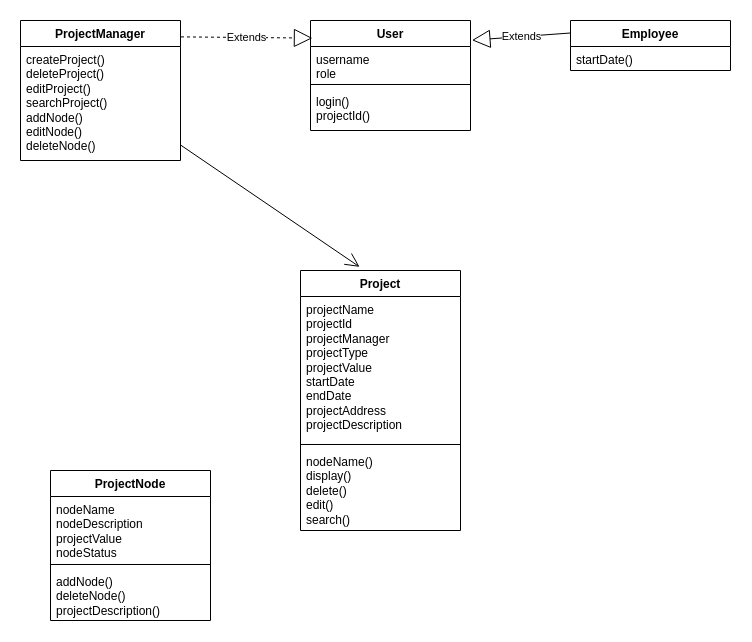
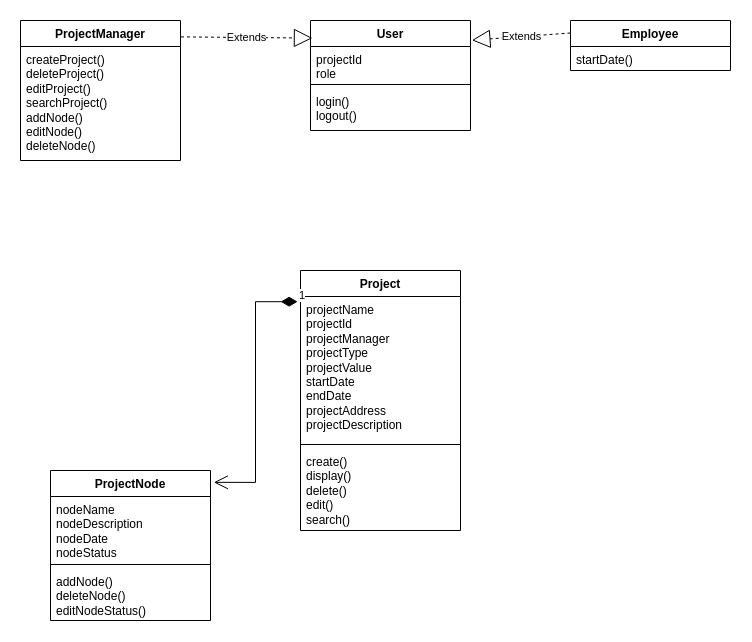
  <mxCell id="0" />
  <mxCell id="1" parent="0" />
  <mxCell id="2" value="Project" style="swimlane;fontStyle=1;align=center;verticalAlign=top;childLayout=stackLayout;horizontal=1;startSize=26;horizontalStack=0;resizeParent=1;resizeParentMax=0;resizeLast=0;collapsible=1;marginBottom=0;whiteSpace=wrap;html=1;" parent="1" vertex="1"><mxGeometry x="300" y="270" width="160" height="260" as="geometry"><mxRectangle x="340" y="280" width="80" height="30" as="alternateBounds" /></mxGeometry></mxCell>
  <mxCell id="3" value="&lt;div&gt;&lt;div&gt;projectName&amp;nbsp;&lt;br&gt;projectId&amp;nbsp;&lt;br&gt;projectManager&lt;br&gt;projectType&lt;br&gt;projectValue&amp;nbsp;&amp;nbsp;&lt;br&gt;startDate&amp;nbsp;&lt;br&gt;endDate&amp;nbsp;&lt;br&gt;projectAddress&lt;br&gt;projectDescription&amp;nbsp;&lt;br&gt;&lt;/div&gt;&lt;/div&gt;" style="text;strokeColor=none;fillColor=none;align=left;verticalAlign=top;spacingLeft=4;spacingRight=4;overflow=hidden;rotatable=0;points=[[0,0.5],[1,0.5]];portConstraint=eastwest;whiteSpace=wrap;html=1;" parent="2" vertex="1"><mxGeometry y="26" width="160" height="144" as="geometry" /></mxCell>
  <mxCell id="4" value="" style="line;strokeWidth=1;fillColor=none;align=left;verticalAlign=middle;spacingTop=-1;spacingLeft=3;spacingRight=3;rotatable=0;labelPosition=right;points=[];portConstraint=eastwest;strokeColor=inherit;" parent="2" vertex="1"><mxGeometry y="170" width="160" height="8" as="geometry" /></mxCell>
- <mxCell id="5" value="nodeName()&lt;div&gt;display()&lt;/div&gt;&lt;div&gt;delete()&lt;/div&gt;&lt;div&gt;edit()&lt;/div&gt;&lt;div&gt;search()&lt;/div&gt;" style="text;strokeColor=none;fillColor=none;align=left;verticalAlign=top;spacingLeft=4;spacingRight=4;overflow=hidden;rotatable=0;points=[[0,0.5],[1,0.5]];portConstraint=eastwest;whiteSpace=wrap;html=1;" parent="2" vertex="1"><mxGeometry y="178" width="160" height="82" as="geometry" /></mxCell>
+ <mxCell id="5" value="create()&lt;div&gt;display()&lt;/div&gt;&lt;div&gt;delete()&lt;/div&gt;&lt;div&gt;edit()&lt;/div&gt;&lt;div&gt;search()&lt;/div&gt;" style="text;strokeColor=none;fillColor=none;align=left;verticalAlign=top;spacingLeft=4;spacingRight=4;overflow=hidden;rotatable=0;points=[[0,0.5],[1,0.5]];portConstraint=eastwest;whiteSpace=wrap;html=1;" parent="2" vertex="1"><mxGeometry y="178" width="160" height="82" as="geometry" /></mxCell>
  <mxCell id="6" value="User" style="swimlane;fontStyle=1;align=center;verticalAlign=top;childLayout=stackLayout;horizontal=1;startSize=26;horizontalStack=0;resizeParent=1;resizeParentMax=0;resizeLast=0;collapsible=1;marginBottom=0;whiteSpace=wrap;html=1;" parent="1" vertex="1"><mxGeometry x="310" y="20" width="160" height="110" as="geometry" /></mxCell>
- <mxCell id="7" value="username&lt;div&gt;role&lt;/div&gt;" style="text;strokeColor=none;fillColor=none;align=left;verticalAlign=top;spacingLeft=4;spacingRight=4;overflow=hidden;rotatable=0;points=[[0,0.5],[1,0.5]];portConstraint=eastwest;whiteSpace=wrap;html=1;" parent="6" vertex="1"><mxGeometry y="26" width="160" height="34" as="geometry" /></mxCell>
+ <mxCell id="7" value="projectId&lt;div&gt;role&lt;/div&gt;" style="text;strokeColor=none;fillColor=none;align=left;verticalAlign=top;spacingLeft=4;spacingRight=4;overflow=hidden;rotatable=0;points=[[0,0.5],[1,0.5]];portConstraint=eastwest;whiteSpace=wrap;html=1;" parent="6" vertex="1"><mxGeometry y="26" width="160" height="34" as="geometry" /></mxCell>
  <mxCell id="8" value="" style="line;strokeWidth=1;fillColor=none;align=left;verticalAlign=middle;spacingTop=-1;spacingLeft=3;spacingRight=3;rotatable=0;labelPosition=right;points=[];portConstraint=eastwest;strokeColor=inherit;" parent="6" vertex="1"><mxGeometry y="60" width="160" height="8" as="geometry" /></mxCell>
- <mxCell id="9" value="login()&lt;div&gt;projectId()&lt;/div&gt;" style="text;strokeColor=none;fillColor=none;align=left;verticalAlign=top;spacingLeft=4;spacingRight=4;overflow=hidden;rotatable=0;points=[[0,0.5],[1,0.5]];portConstraint=eastwest;whiteSpace=wrap;html=1;" parent="6" vertex="1"><mxGeometry y="68" width="160" height="42" as="geometry" /></mxCell>
+ <mxCell id="9" value="login()&lt;div&gt;logout()&lt;/div&gt;" style="text;strokeColor=none;fillColor=none;align=left;verticalAlign=top;spacingLeft=4;spacingRight=4;overflow=hidden;rotatable=0;points=[[0,0.5],[1,0.5]];portConstraint=eastwest;whiteSpace=wrap;html=1;" parent="6" vertex="1"><mxGeometry y="68" width="160" height="42" as="geometry" /></mxCell>
  <mxCell id="10" value="ProjectManager" style="swimlane;fontStyle=1;align=center;verticalAlign=top;childLayout=stackLayout;horizontal=1;startSize=26;horizontalStack=0;resizeParent=1;resizeParentMax=0;resizeLast=0;collapsible=1;marginBottom=0;whiteSpace=wrap;html=1;" parent="1" vertex="1"><mxGeometry x="20" y="20" width="160" height="140" as="geometry"><mxRectangle x="60" y="100" width="130" height="30" as="alternateBounds" /></mxGeometry></mxCell>
  <mxCell id="11" value="createProject()&lt;div&gt;deleteProject()&lt;/div&gt;&lt;div&gt;editProject()&lt;/div&gt;&lt;div&gt;searchProject()&lt;/div&gt;&lt;div&gt;addNode()&lt;/div&gt;&lt;div&gt;editNode()&lt;/div&gt;&lt;div&gt;deleteNode()&lt;/div&gt;" style="text;strokeColor=none;fillColor=none;align=left;verticalAlign=top;spacingLeft=4;spacingRight=4;overflow=hidden;rotatable=0;points=[[0,0.5],[1,0.5]];portConstraint=eastwest;whiteSpace=wrap;html=1;" parent="10" vertex="1"><mxGeometry y="26" width="160" height="114" as="geometry" /></mxCell>
  <mxCell id="12" value="ProjectNode" style="swimlane;fontStyle=1;align=center;verticalAlign=top;childLayout=stackLayout;horizontal=1;startSize=26;horizontalStack=0;resizeParent=1;resizeParentMax=0;resizeLast=0;collapsible=1;marginBottom=0;whiteSpace=wrap;html=1;" parent="1" vertex="1"><mxGeometry x="50" y="470" width="160" height="150" as="geometry" /></mxCell>
- <mxCell id="13" value="nodeName&lt;div&gt;nodeDescription&lt;/div&gt;&lt;div&gt;projectValue&lt;/div&gt;&lt;div&gt;nodeStatus&lt;/div&gt;" style="text;strokeColor=none;fillColor=none;align=left;verticalAlign=top;spacingLeft=4;spacingRight=4;overflow=hidden;rotatable=0;points=[[0,0.5],[1,0.5]];portConstraint=eastwest;whiteSpace=wrap;html=1;" parent="12" vertex="1"><mxGeometry y="26" width="160" height="64" as="geometry" /></mxCell>
+ <mxCell id="13" value="nodeName&lt;div&gt;nodeDescription&lt;/div&gt;&lt;div&gt;nodeDate&lt;/div&gt;&lt;div&gt;nodeStatus&lt;/div&gt;" style="text;strokeColor=none;fillColor=none;align=left;verticalAlign=top;spacingLeft=4;spacingRight=4;overflow=hidden;rotatable=0;points=[[0,0.5],[1,0.5]];portConstraint=eastwest;whiteSpace=wrap;html=1;" parent="12" vertex="1"><mxGeometry y="26" width="160" height="64" as="geometry" /></mxCell>
  <mxCell id="14" value="" style="line;strokeWidth=1;fillColor=none;align=left;verticalAlign=middle;spacingTop=-1;spacingLeft=3;spacingRight=3;rotatable=0;labelPosition=right;points=[];portConstraint=eastwest;strokeColor=inherit;" parent="12" vertex="1"><mxGeometry y="90" width="160" height="8" as="geometry" /></mxCell>
- <mxCell id="15" value="addNode()&lt;div&gt;deleteNode()&lt;/div&gt;&lt;div&gt;projectDescription()&lt;/div&gt;" style="text;strokeColor=none;fillColor=none;align=left;verticalAlign=top;spacingLeft=4;spacingRight=4;overflow=hidden;rotatable=0;points=[[0,0.5],[1,0.5]];portConstraint=eastwest;whiteSpace=wrap;html=1;" parent="12" vertex="1"><mxGeometry y="98" width="160" height="52" as="geometry" /></mxCell>
+ <mxCell id="15" value="addNode()&lt;div&gt;deleteNode()&lt;/div&gt;&lt;div&gt;editNodeStatus()&lt;/div&gt;" style="text;strokeColor=none;fillColor=none;align=left;verticalAlign=top;spacingLeft=4;spacingRight=4;overflow=hidden;rotatable=0;points=[[0,0.5],[1,0.5]];portConstraint=eastwest;whiteSpace=wrap;html=1;" parent="12" vertex="1"><mxGeometry y="98" width="160" height="52" as="geometry" /></mxCell>
  <mxCell id="16" value="Employee" style="swimlane;fontStyle=1;align=center;verticalAlign=top;childLayout=stackLayout;horizontal=1;startSize=26;horizontalStack=0;resizeParent=1;resizeParentMax=0;resizeLast=0;collapsible=1;marginBottom=0;whiteSpace=wrap;html=1;" vertex="1" parent="1"><mxGeometry x="570" y="20" width="160" height="50" as="geometry"><mxRectangle x="420" y="244" width="130" height="30" as="alternateBounds" /></mxGeometry></mxCell>
  <mxCell id="17" value="&lt;div&gt;startDate()&lt;/div&gt;&lt;div&gt;&lt;br&gt;&lt;/div&gt;" style="text;strokeColor=none;fillColor=none;align=left;verticalAlign=top;spacingLeft=4;spacingRight=4;overflow=hidden;rotatable=0;points=[[0,0.5],[1,0.5]];portConstraint=eastwest;whiteSpace=wrap;html=1;" vertex="1" parent="16"><mxGeometry y="26" width="160" height="24" as="geometry" /></mxCell>
  <mxCell id="18" value="Extends" style="endArrow=block;endSize=16;endFill=0;html=1;rounded=0;exitX=1.003;exitY=0.117;exitDx=0;exitDy=0;exitPerimeter=0;entryX=0.012;entryY=0.16;entryDx=0;entryDy=0;entryPerimeter=0;dashed=1;" edge="1" parent="1" source="10" target="6"><mxGeometry width="160" relative="1" as="geometry"><mxPoint x="160" y="35" as="sourcePoint" /><mxPoint x="240" y="40" as="targetPoint" /></mxGeometry></mxCell>
- <mxCell id="19" value="Extends" style="endArrow=block;endSize=16;endFill=0;html=1;rounded=0;exitX=0;exitY=0.25;exitDx=0;exitDy=0;entryX=1.009;entryY=0.179;entryDx=0;entryDy=0;entryPerimeter=0;" edge="1" parent="1" source="16" target="6"><mxGeometry width="160" relative="1" as="geometry"><mxPoint x="450" y="-20" as="sourcePoint" /><mxPoint x="214" y="26" as="targetPoint" /></mxGeometry></mxCell>
- <mxCell id="21" value="" style="endArrow=open;endFill=1;endSize=12;html=1;rounded=0;entryX=0.369;entryY=-0.014;entryDx=0;entryDy=0;entryPerimeter=0;" edge="1" parent="1" source="10" target="2"><mxGeometry width="160" relative="1" as="geometry"><mxPoint x="214" y="180" as="sourcePoint" /><mxPoint x="374" y="180" as="targetPoint" /></mxGeometry></mxCell>
+ <mxCell id="19" value="Extends" style="endArrow=block;endSize=16;endFill=0;html=1;rounded=0;exitX=0;exitY=0.25;exitDx=0;exitDy=0;entryX=1.009;entryY=0.179;entryDx=0;entryDy=0;entryPerimeter=0;dashed=1;" edge="1" parent="1" source="16" target="6"><mxGeometry width="160" relative="1" as="geometry"><mxPoint x="450" y="-20" as="sourcePoint" /><mxPoint x="214" y="26" as="targetPoint" /></mxGeometry></mxCell>
+ <mxCell id="20" value="1" style="endArrow=open;html=1;endSize=12;startArrow=diamondThin;startSize=14;startFill=1;edgeStyle=orthogonalEdgeStyle;align=left;verticalAlign=bottom;rounded=0;exitX=-0.018;exitY=0.12;exitDx=0;exitDy=0;exitPerimeter=0;entryX=1.021;entryY=0.079;entryDx=0;entryDy=0;entryPerimeter=0;" edge="1" parent="1" source="2" target="12"><mxGeometry x="-1" y="3" relative="1" as="geometry"><mxPoint x="280" y="290" as="sourcePoint" /><mxPoint x="150" y="500" as="targetPoint" /></mxGeometry></mxCell>
